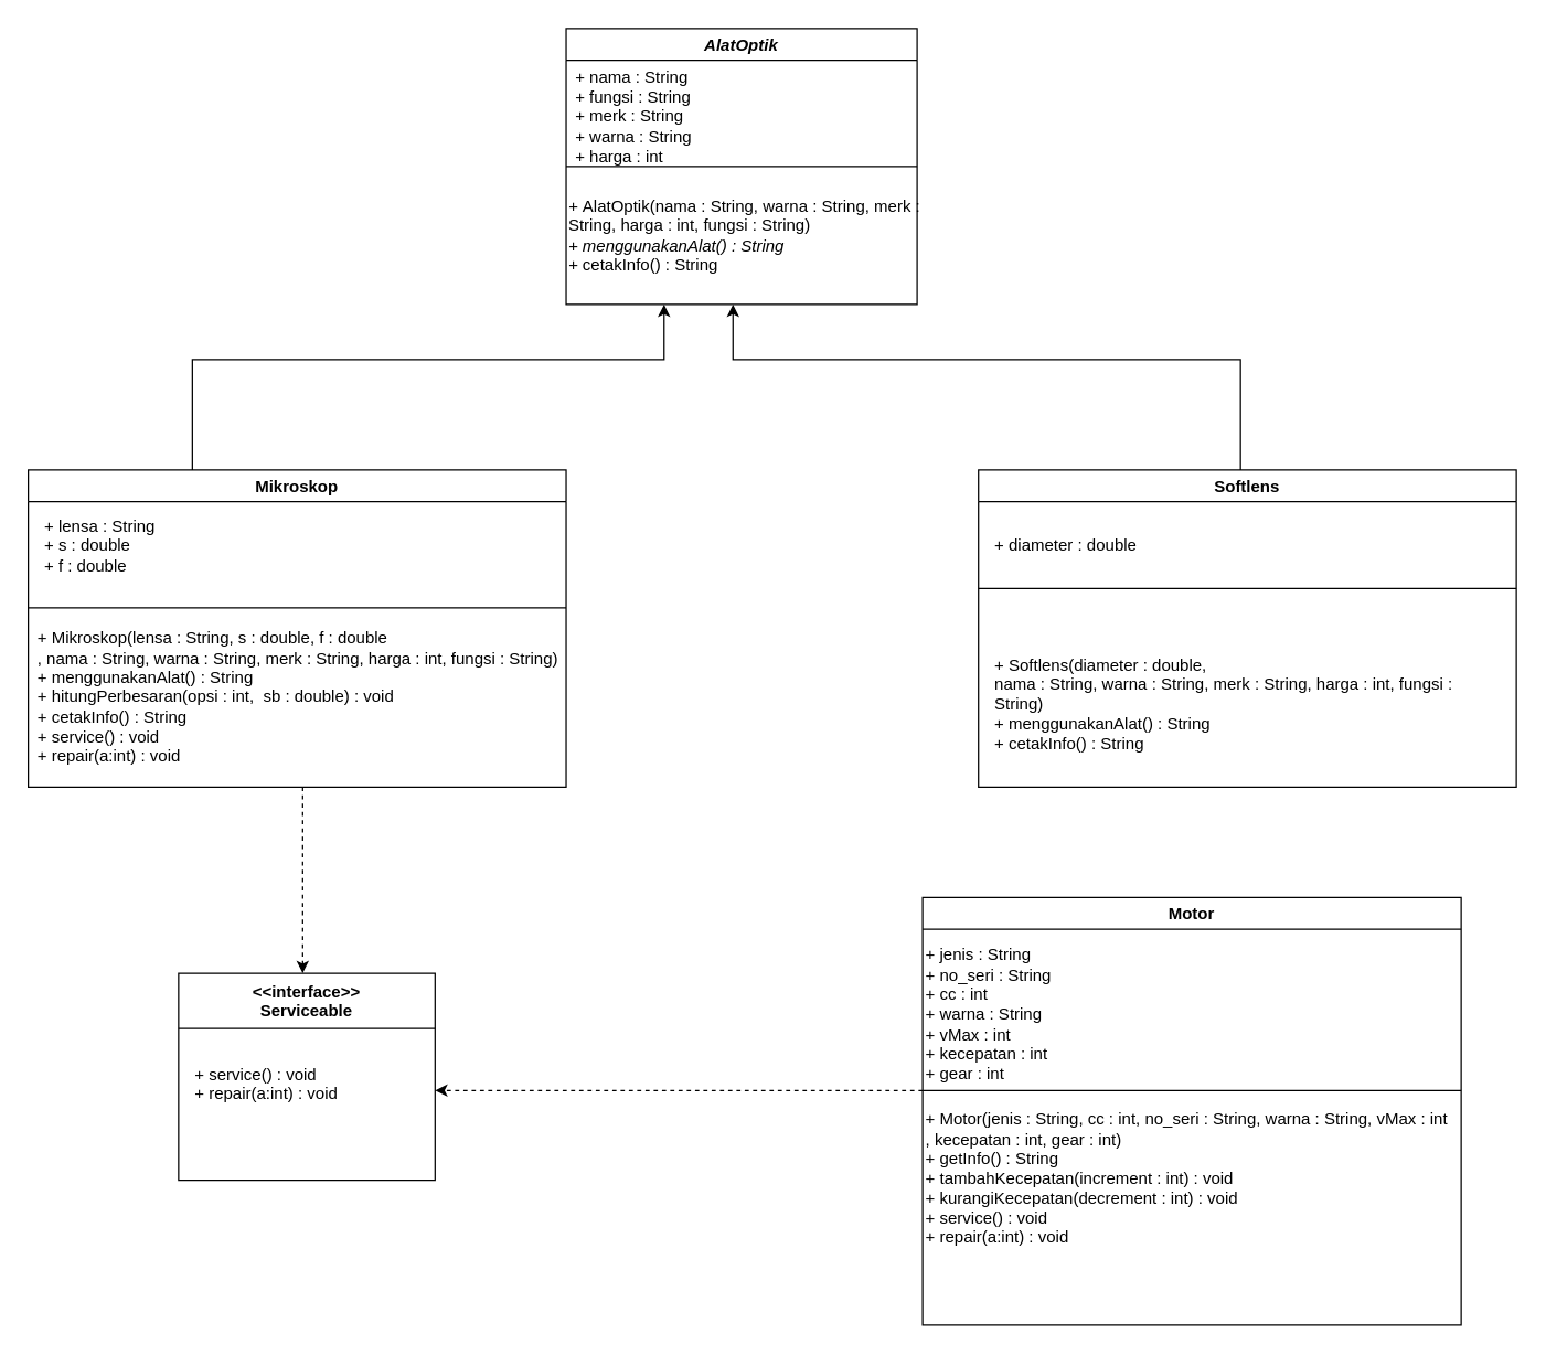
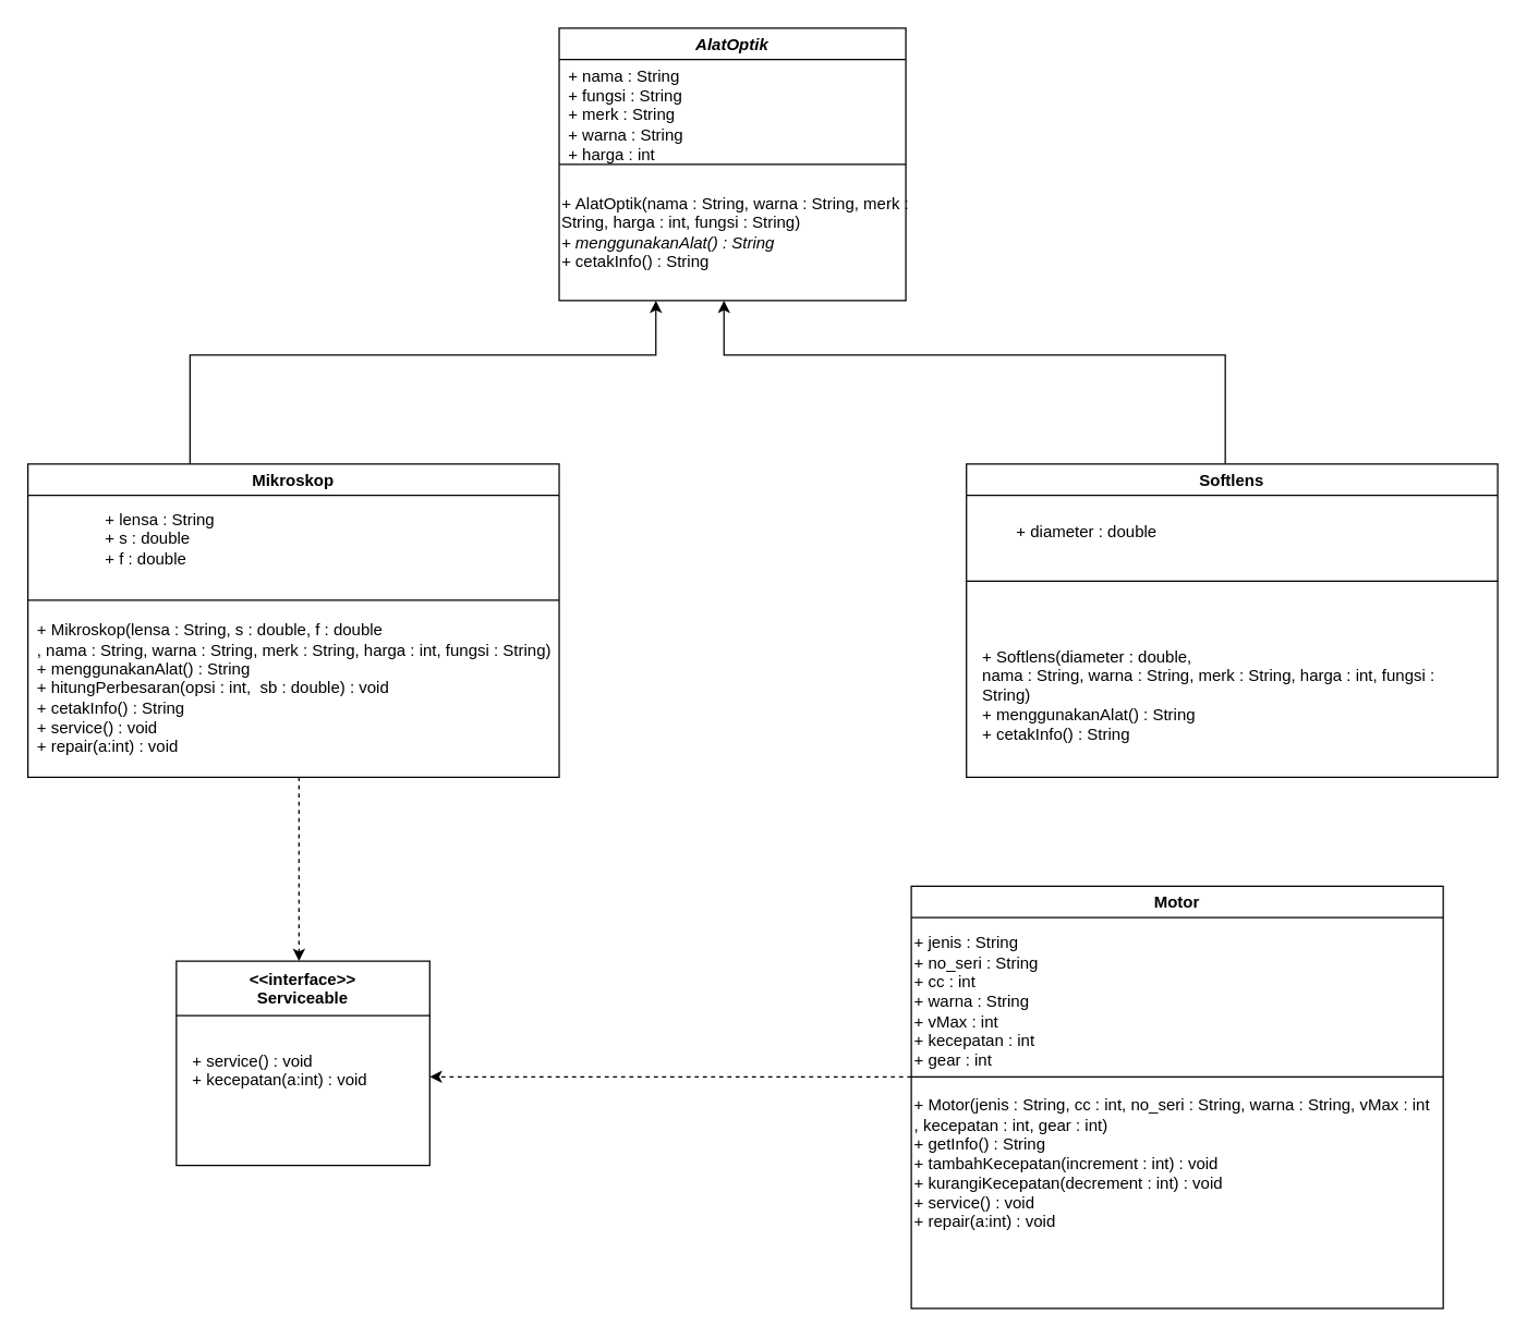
  <mxCell id="0" />
  <mxCell id="1" parent="0" />
  <mxCell id="2" value="AlatOptik" style="swimlane;fontStyle=3" parent="1" vertex="1"><mxGeometry x="410" y="20" width="254.5" height="200" as="geometry" /></mxCell>
  <mxCell id="3" value="&lt;div&gt;+ nama : String&lt;/div&gt;&lt;div&gt;+ fungsi : String&lt;/div&gt;&lt;div&gt;+ merk : String&lt;/div&gt;&lt;div&gt;+ warna : String&lt;/div&gt;&lt;div&gt;+ harga : int&lt;/div&gt;" style="text;html=1;strokeColor=none;fillColor=none;align=left;verticalAlign=middle;whiteSpace=wrap;rounded=0;" parent="2" vertex="1"><mxGeometry x="5" y="24" width="116" height="80" as="geometry" /></mxCell>
  <mxCell id="4" value="&lt;div&gt;&lt;i&gt;+ &lt;/i&gt;AlatOptik(nama : String, warna : String, merk : String, harga : int, fungsi : String)&lt;/div&gt;&lt;div&gt;&lt;i&gt;+ menggunakanAlat() : String&lt;/i&gt;&lt;/div&gt;&lt;div&gt;&lt;i&gt;+ &lt;/i&gt;cetakInfo() : String&lt;/div&gt;" style="text;html=1;strokeColor=none;fillColor=none;align=left;verticalAlign=middle;whiteSpace=wrap;rounded=0;" parent="2" vertex="1"><mxGeometry y="110" width="286" height="80" as="geometry" /></mxCell>
  <mxCell id="5" value="" style="endArrow=none;html=1;rounded=0;exitX=0;exitY=0.5;exitDx=0;exitDy=0;entryX=1;entryY=0.5;entryDx=0;entryDy=0;" parent="1" source="2" target="2" edge="1"><mxGeometry width="50" height="50" relative="1" as="geometry"><mxPoint x="621" y="350" as="sourcePoint" /><mxPoint x="671" y="300" as="targetPoint" /></mxGeometry></mxCell>
  <mxCell id="6" value="Mikroskop" style="swimlane;fontStyle=1;startSize=23;" parent="1" vertex="1"><mxGeometry x="20" y="340" width="390" height="230" as="geometry" /></mxCell>
- <mxCell id="7" value="+ lensa : String&lt;br&gt;+ s : double&lt;br&gt;+ f : double" style="text;html=1;strokeColor=none;fillColor=none;align=left;verticalAlign=middle;whiteSpace=wrap;rounded=0;" parent="6" vertex="1"><mxGeometry x="10" y="40" width="116" height="30" as="geometry" /></mxCell>
+ <mxCell id="7" value="+ lensa : String&lt;br&gt;+ s : double&lt;br&gt;+ f : double" style="text;html=1;strokeColor=none;fillColor=none;align=left;verticalAlign=middle;whiteSpace=wrap;rounded=0;" parent="6" vertex="1"><mxGeometry x="55" y="40" width="116" height="30" as="geometry" /></mxCell>
  <mxCell id="8" value="" style="endArrow=none;html=1;rounded=0;" parent="6" edge="1"><mxGeometry width="50" height="50" relative="1" as="geometry"><mxPoint y="100" as="sourcePoint" /><mxPoint x="390" y="100" as="targetPoint" /></mxGeometry></mxCell>
  <mxCell id="9" value="&lt;div&gt;+ Mikroskop(lensa : String, s : double, f : double&lt;/div&gt;, nama : String, warna : String, merk : String, harga : int, fungsi : String)&lt;div&gt;&lt;span&gt;+ menggunakanAlat() : String&lt;/span&gt;&lt;/div&gt;&lt;div&gt;+ hitungPerbesaran(opsi : int,&amp;nbsp; sb : double) : void&lt;/div&gt;&lt;div&gt;+ cetakInfo() : String&lt;/div&gt;&lt;div&gt;&lt;div&gt;+ service() : void&lt;/div&gt;&lt;div&gt;+ repair(a:int) : void&lt;/div&gt;&lt;/div&gt;" style="text;html=1;strokeColor=none;fillColor=none;align=left;verticalAlign=middle;whiteSpace=wrap;rounded=0;" parent="6" vertex="1"><mxGeometry x="5" y="110" width="380" height="110" as="geometry" /></mxCell>
  <mxCell id="10" value="&lt;&lt;interface&gt;&gt;&#10;Serviceable" style="swimlane;startSize=40;" parent="1" vertex="1"><mxGeometry x="129" y="705" width="186" height="150" as="geometry" /></mxCell>
- <mxCell id="11" value="&lt;div style=&quot;text-align: left&quot;&gt;+ service() : void&lt;/div&gt;&lt;div style=&quot;text-align: left&quot;&gt;+ repair(a:int) : void&lt;/div&gt;" style="text;whiteSpace=wrap;html=1;" parent="10" vertex="1"><mxGeometry x="10" y="60" width="166" height="40" as="geometry" /></mxCell>
+ <mxCell id="11" value="&lt;div style=&quot;text-align: left&quot;&gt;+ service() : void&lt;/div&gt;&lt;div style=&quot;text-align: left&quot;&gt;+ kecepatan(a:int) : void&lt;/div&gt;" style="text;whiteSpace=wrap;html=1;" parent="10" vertex="1"><mxGeometry x="10" y="60" width="166" height="40" as="geometry" /></mxCell>
  <mxCell id="12" value="" style="endArrow=classic;html=1;rounded=0;" parent="1" edge="1"><mxGeometry width="50" height="50" relative="1" as="geometry"><mxPoint x="139" y="340" as="sourcePoint" /><mxPoint x="481" y="220" as="targetPoint" /><Array as="points"><mxPoint x="139" y="260" /><mxPoint x="481" y="260" /></Array></mxGeometry></mxCell>
  <mxCell id="13" value="" style="endArrow=classic;html=1;rounded=0;" parent="1" edge="1"><mxGeometry width="50" height="50" relative="1" as="geometry"><mxPoint x="899" y="340" as="sourcePoint" /><mxPoint x="531" y="220" as="targetPoint" /><Array as="points"><mxPoint x="899" y="260" /><mxPoint x="531" y="260" /></Array></mxGeometry></mxCell>
  <mxCell id="14" value="Motor" style="swimlane;fontStyle=1" parent="1" vertex="1"><mxGeometry x="668.5" y="650" width="390.5" height="310" as="geometry" /></mxCell>
  <mxCell id="15" value="" style="endArrow=none;html=1;rounded=0;" parent="14" edge="1"><mxGeometry width="50" height="50" relative="1" as="geometry"><mxPoint y="140" as="sourcePoint" /><mxPoint x="390.5" y="140" as="targetPoint" /></mxGeometry></mxCell>
  <mxCell id="16" value="+ jenis : String&lt;br&gt;+ no_seri : String&lt;br&gt;+ cc : int&lt;br&gt;+ warna : String&lt;br&gt;+ vMax : int&lt;br&gt;+ kecepatan : int&lt;br&gt;+ gear : int" style="text;html=1;strokeColor=none;fillColor=none;align=left;verticalAlign=middle;whiteSpace=wrap;rounded=0;" parent="14" vertex="1"><mxGeometry y="30" width="190" height="110" as="geometry" /></mxCell>
  <mxCell id="17" value="&lt;div&gt;+ Motor(jenis : String, cc : int, no_seri : String, warna : String, vMax : int&lt;/div&gt;, kecepatan : int, gear : int&lt;span&gt;)&lt;/span&gt;&lt;br&gt;&lt;div&gt;+ getInfo() : String&lt;/div&gt;&lt;div&gt;+ tambahKecepatan(increment : int) : void&lt;/div&gt;&lt;div&gt;+ kurangiKecepatan(decrement : int) : void&lt;/div&gt;&lt;div&gt;&lt;div&gt;+ service() : void&lt;/div&gt;&lt;div&gt;+ repair(a:int) : void&lt;/div&gt;&lt;/div&gt;" style="text;html=1;strokeColor=none;fillColor=none;align=left;verticalAlign=middle;whiteSpace=wrap;rounded=0;" parent="14" vertex="1"><mxGeometry x="0.5" y="130" width="390" height="147" as="geometry" /></mxCell>
  <mxCell id="18" value="" style="endArrow=classic;html=1;rounded=0;dashed=1;exitX=0;exitY=1;exitDx=0;exitDy=0;" parent="1" source="16" edge="1"><mxGeometry width="50" height="50" relative="1" as="geometry"><mxPoint x="505" y="790" as="sourcePoint" /><mxPoint x="315" y="790" as="targetPoint" /><Array as="points"><mxPoint x="315" y="790" /></Array></mxGeometry></mxCell>
  <mxCell id="19" value="Softlens" style="swimlane;fontStyle=1" parent="1" vertex="1"><mxGeometry x="709" y="340" width="390" height="230" as="geometry" /></mxCell>
- <mxCell id="20" value="+ diameter : double" style="text;html=1;strokeColor=none;fillColor=none;align=left;verticalAlign=middle;whiteSpace=wrap;rounded=0;" parent="19" vertex="1"><mxGeometry x="10" y="40" width="116" height="30" as="geometry" /></mxCell>
+ <mxCell id="20" value="+ diameter : double" style="text;html=1;strokeColor=none;fillColor=none;align=left;verticalAlign=middle;whiteSpace=wrap;rounded=0;" parent="19" vertex="1"><mxGeometry x="35" y="35" width="116" height="30" as="geometry" /></mxCell>
  <mxCell id="21" value="" style="endArrow=none;html=1;rounded=0;" parent="19" edge="1"><mxGeometry width="50" height="50" relative="1" as="geometry"><mxPoint y="86" as="sourcePoint" /><mxPoint x="390" y="86" as="targetPoint" /></mxGeometry></mxCell>
  <mxCell id="22" value="&lt;div&gt;+ Softlens(diameter : double,&amp;nbsp;&lt;/div&gt;nama : String, warna : String, merk : String, harga : int, fungsi : String)&lt;div&gt;&lt;span&gt;+ menggunakanAlat() : String&lt;/span&gt;&lt;br&gt;&lt;/div&gt;&lt;div&gt;+ cetakInfo() : String&lt;/div&gt;" style="text;html=1;strokeColor=none;fillColor=none;align=left;verticalAlign=middle;whiteSpace=wrap;rounded=0;" parent="19" vertex="1"><mxGeometry x="10" y="130" width="370" height="80" as="geometry" /></mxCell>
  <mxCell id="23" value="" style="endArrow=classic;html=1;rounded=0;dashed=1;" parent="1" edge="1"><mxGeometry width="50" height="50" relative="1" as="geometry"><mxPoint x="219" y="570" as="sourcePoint" /><mxPoint x="219" y="705" as="targetPoint" /><Array as="points"><mxPoint x="219" y="705" /></Array></mxGeometry></mxCell>
